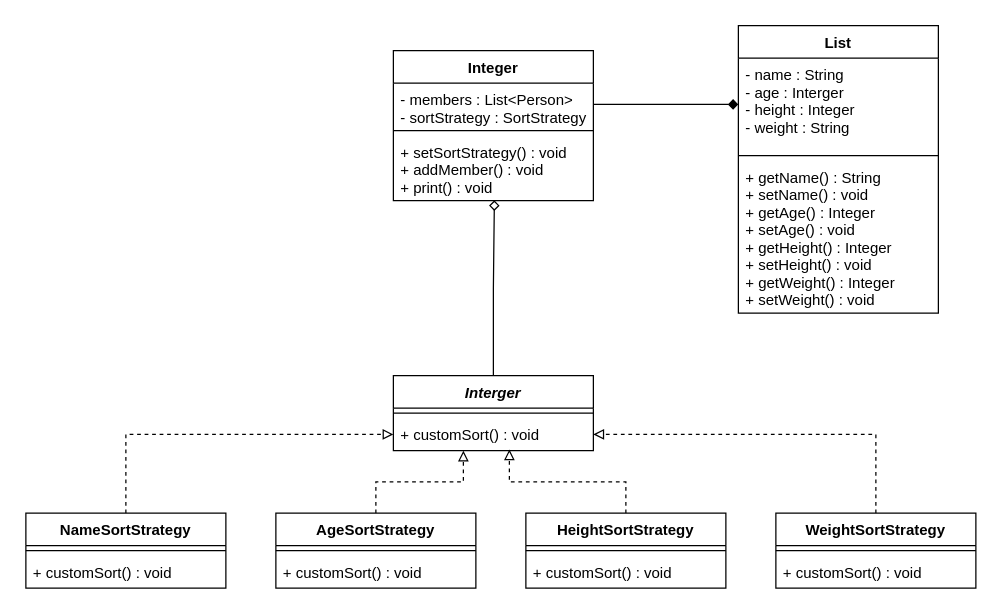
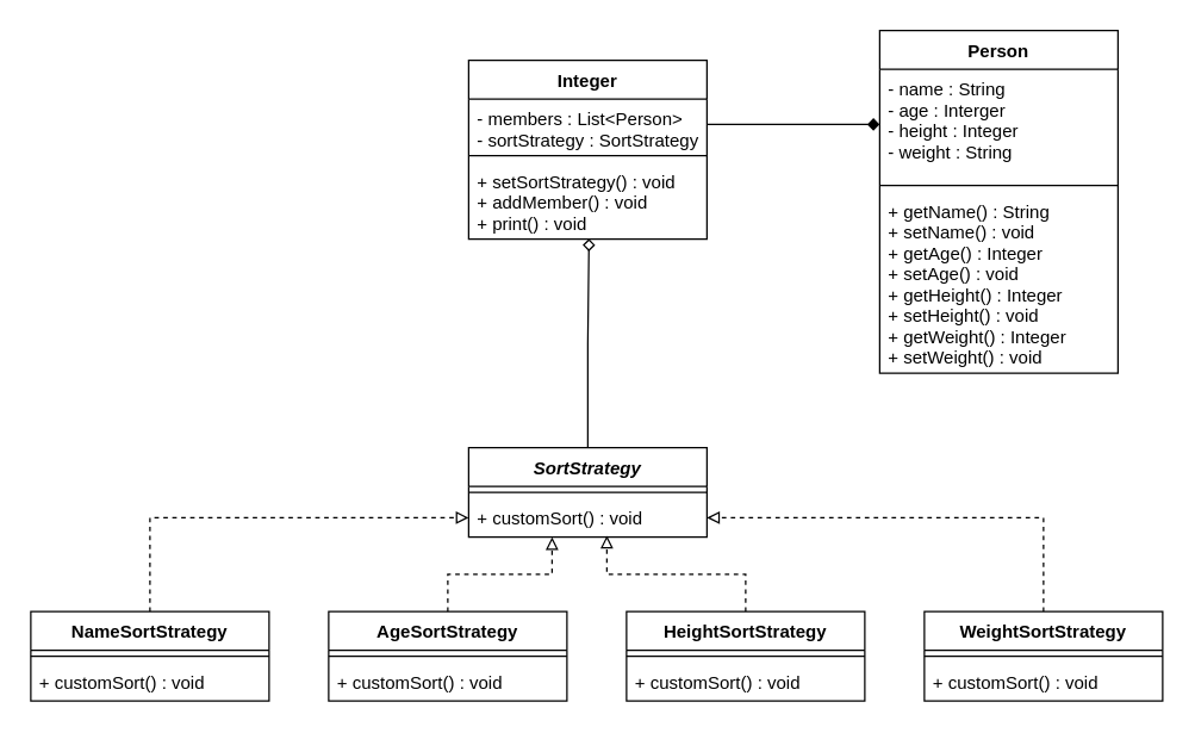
  <mxCell id="0" />
  <mxCell id="1" parent="0" />
- <mxCell id="2" value="List" style="swimlane;fontStyle=1;align=center;verticalAlign=top;childLayout=stackLayout;horizontal=1;startSize=26;horizontalStack=0;resizeParent=1;resizeParentMax=0;resizeLast=0;collapsible=1;marginBottom=0;" vertex="1" parent="1"><mxGeometry x="590" y="20" width="160" height="230" as="geometry" /></mxCell>
+ <mxCell id="2" value="Person" style="swimlane;fontStyle=1;align=center;verticalAlign=top;childLayout=stackLayout;horizontal=1;startSize=26;horizontalStack=0;resizeParent=1;resizeParentMax=0;resizeLast=0;collapsible=1;marginBottom=0;" vertex="1" parent="1"><mxGeometry x="590" y="20" width="160" height="230" as="geometry" /></mxCell>
  <mxCell id="3" value="- name : String&#10;- age : Interger&#10;- height : Integer&#10;- weight : String" style="text;strokeColor=none;fillColor=none;align=left;verticalAlign=top;spacingLeft=4;spacingRight=4;overflow=hidden;rotatable=0;points=[[0,0.5],[1,0.5]];portConstraint=eastwest;" vertex="1" parent="2"><mxGeometry y="26" width="160" height="74" as="geometry" /></mxCell>
  <mxCell id="4" value="" style="line;strokeWidth=1;fillColor=none;align=left;verticalAlign=middle;spacingTop=-1;spacingLeft=3;spacingRight=3;rotatable=0;labelPosition=right;points=[];portConstraint=eastwest;" vertex="1" parent="2"><mxGeometry y="100" width="160" height="8" as="geometry" /></mxCell>
  <mxCell id="5" value="+ getName() : String&#10;+ setName() : void&#10;+ getAge() : Integer&#10;+ setAge() : void&#10;+ getHeight() : Integer&#10;+ setHeight() : void&#10;+ getWeight() : Integer&#10;+ setWeight() : void" style="text;strokeColor=none;fillColor=none;align=left;verticalAlign=top;spacingLeft=4;spacingRight=4;overflow=hidden;rotatable=0;points=[[0,0.5],[1,0.5]];portConstraint=eastwest;" vertex="1" parent="2"><mxGeometry y="108" width="160" height="122" as="geometry" /></mxCell>
  <mxCell id="6" value="Integer" style="swimlane;fontStyle=1;align=center;verticalAlign=top;childLayout=stackLayout;horizontal=1;startSize=26;horizontalStack=0;resizeParent=1;resizeParentMax=0;resizeLast=0;collapsible=1;marginBottom=0;" vertex="1" parent="1"><mxGeometry x="314" y="40" width="160" height="120" as="geometry" /></mxCell>
  <mxCell id="7" value="- members : List&lt;Person&gt;&#10;- sortStrategy : SortStrategy" style="text;strokeColor=none;fillColor=none;align=left;verticalAlign=top;spacingLeft=4;spacingRight=4;overflow=hidden;rotatable=0;points=[[0,0.5],[1,0.5]];portConstraint=eastwest;" vertex="1" parent="6"><mxGeometry y="26" width="160" height="34" as="geometry" /></mxCell>
  <mxCell id="8" value="" style="line;strokeWidth=1;fillColor=none;align=left;verticalAlign=middle;spacingTop=-1;spacingLeft=3;spacingRight=3;rotatable=0;labelPosition=right;points=[];portConstraint=eastwest;" vertex="1" parent="6"><mxGeometry y="60" width="160" height="8" as="geometry" /></mxCell>
  <mxCell id="9" value="+ setSortStrategy() : void&#10;+ addMember() : void&#10;+ print() : void&#10;" style="text;strokeColor=none;fillColor=none;align=left;verticalAlign=top;spacingLeft=4;spacingRight=4;overflow=hidden;rotatable=0;points=[[0,0.5],[1,0.5]];portConstraint=eastwest;" vertex="1" parent="6"><mxGeometry y="68" width="160" height="52" as="geometry" /></mxCell>
  <mxCell id="10" style="edgeStyle=orthogonalEdgeStyle;rounded=0;orthogonalLoop=1;jettySize=auto;html=1;entryX=0.35;entryY=1;entryDx=0;entryDy=0;entryPerimeter=0;dashed=1;endArrow=block;endFill=0;" edge="1" parent="1" source="11" target="21"><mxGeometry relative="1" as="geometry" /></mxCell>
  <mxCell id="11" value="AgeSortStrategy" style="swimlane;fontStyle=1;align=center;verticalAlign=top;childLayout=stackLayout;horizontal=1;startSize=26;horizontalStack=0;resizeParent=1;resizeParentMax=0;resizeLast=0;collapsible=1;marginBottom=0;" vertex="1" parent="1"><mxGeometry x="220" y="410" width="160" height="60" as="geometry" /></mxCell>
  <mxCell id="12" value="" style="line;strokeWidth=1;fillColor=none;align=left;verticalAlign=middle;spacingTop=-1;spacingLeft=3;spacingRight=3;rotatable=0;labelPosition=right;points=[];portConstraint=eastwest;" vertex="1" parent="11"><mxGeometry y="26" width="160" height="8" as="geometry" /></mxCell>
  <mxCell id="13" value="+ customSort() : void" style="text;strokeColor=none;fillColor=none;align=left;verticalAlign=top;spacingLeft=4;spacingRight=4;overflow=hidden;rotatable=0;points=[[0,0.5],[1,0.5]];portConstraint=eastwest;" vertex="1" parent="11"><mxGeometry y="34" width="160" height="26" as="geometry" /></mxCell>
  <mxCell id="14" style="edgeStyle=orthogonalEdgeStyle;rounded=0;orthogonalLoop=1;jettySize=auto;html=1;entryX=1;entryY=0.5;entryDx=0;entryDy=0;dashed=1;endArrow=block;endFill=0;" edge="1" parent="1" source="15" target="21"><mxGeometry relative="1" as="geometry" /></mxCell>
  <mxCell id="15" value="WeightSortStrategy" style="swimlane;fontStyle=1;align=center;verticalAlign=top;childLayout=stackLayout;horizontal=1;startSize=26;horizontalStack=0;resizeParent=1;resizeParentMax=0;resizeLast=0;collapsible=1;marginBottom=0;" vertex="1" parent="1"><mxGeometry x="620" y="410" width="160" height="60" as="geometry" /></mxCell>
  <mxCell id="16" value="" style="line;strokeWidth=1;fillColor=none;align=left;verticalAlign=middle;spacingTop=-1;spacingLeft=3;spacingRight=3;rotatable=0;labelPosition=right;points=[];portConstraint=eastwest;" vertex="1" parent="15"><mxGeometry y="26" width="160" height="8" as="geometry" /></mxCell>
  <mxCell id="17" value="+ customSort() : void" style="text;strokeColor=none;fillColor=none;align=left;verticalAlign=top;spacingLeft=4;spacingRight=4;overflow=hidden;rotatable=0;points=[[0,0.5],[1,0.5]];portConstraint=eastwest;" vertex="1" parent="15"><mxGeometry y="34" width="160" height="26" as="geometry" /></mxCell>
  <mxCell id="18" style="edgeStyle=orthogonalEdgeStyle;rounded=0;orthogonalLoop=1;jettySize=auto;html=1;entryX=0.505;entryY=0.996;entryDx=0;entryDy=0;entryPerimeter=0;endArrow=diamond;endFill=0;" edge="1" parent="1" source="19" target="9"><mxGeometry relative="1" as="geometry" /></mxCell>
- <mxCell id="19" value="Interger" style="swimlane;fontStyle=3;align=center;verticalAlign=top;childLayout=stackLayout;horizontal=1;startSize=26;horizontalStack=0;resizeParent=1;resizeParentMax=0;resizeLast=0;collapsible=1;marginBottom=0;" vertex="1" parent="1"><mxGeometry x="314" y="300" width="160" height="60" as="geometry" /></mxCell>
+ <mxCell id="19" value="SortStrategy" style="swimlane;fontStyle=3;align=center;verticalAlign=top;childLayout=stackLayout;horizontal=1;startSize=26;horizontalStack=0;resizeParent=1;resizeParentMax=0;resizeLast=0;collapsible=1;marginBottom=0;" vertex="1" parent="1"><mxGeometry x="314" y="300" width="160" height="60" as="geometry" /></mxCell>
  <mxCell id="20" value="" style="line;strokeWidth=1;fillColor=none;align=left;verticalAlign=middle;spacingTop=-1;spacingLeft=3;spacingRight=3;rotatable=0;labelPosition=right;points=[];portConstraint=eastwest;" vertex="1" parent="19"><mxGeometry y="26" width="160" height="8" as="geometry" /></mxCell>
  <mxCell id="21" value="+ customSort() : void" style="text;strokeColor=none;fillColor=none;align=left;verticalAlign=top;spacingLeft=4;spacingRight=4;overflow=hidden;rotatable=0;points=[[0,0.5],[1,0.5]];portConstraint=eastwest;" vertex="1" parent="19"><mxGeometry y="34" width="160" height="26" as="geometry" /></mxCell>
  <mxCell id="22" style="edgeStyle=orthogonalEdgeStyle;rounded=0;orthogonalLoop=1;jettySize=auto;html=1;entryX=0;entryY=0.5;entryDx=0;entryDy=0;dashed=1;endArrow=block;endFill=0;" edge="1" parent="1" source="23" target="21"><mxGeometry relative="1" as="geometry" /></mxCell>
  <mxCell id="23" value="NameSortStrategy" style="swimlane;fontStyle=1;align=center;verticalAlign=top;childLayout=stackLayout;horizontal=1;startSize=26;horizontalStack=0;resizeParent=1;resizeParentMax=0;resizeLast=0;collapsible=1;marginBottom=0;" vertex="1" parent="1"><mxGeometry x="20" y="410" width="160" height="60" as="geometry" /></mxCell>
  <mxCell id="24" value="" style="line;strokeWidth=1;fillColor=none;align=left;verticalAlign=middle;spacingTop=-1;spacingLeft=3;spacingRight=3;rotatable=0;labelPosition=right;points=[];portConstraint=eastwest;" vertex="1" parent="23"><mxGeometry y="26" width="160" height="8" as="geometry" /></mxCell>
  <mxCell id="25" value="+ customSort() : void" style="text;strokeColor=none;fillColor=none;align=left;verticalAlign=top;spacingLeft=4;spacingRight=4;overflow=hidden;rotatable=0;points=[[0,0.5],[1,0.5]];portConstraint=eastwest;" vertex="1" parent="23"><mxGeometry y="34" width="160" height="26" as="geometry" /></mxCell>
  <mxCell id="26" style="edgeStyle=orthogonalEdgeStyle;rounded=0;orthogonalLoop=1;jettySize=auto;html=1;entryX=0.58;entryY=0.962;entryDx=0;entryDy=0;entryPerimeter=0;dashed=1;endArrow=block;endFill=0;" edge="1" parent="1" source="27" target="21"><mxGeometry relative="1" as="geometry" /></mxCell>
  <mxCell id="27" value="HeightSortStrategy" style="swimlane;fontStyle=1;align=center;verticalAlign=top;childLayout=stackLayout;horizontal=1;startSize=26;horizontalStack=0;resizeParent=1;resizeParentMax=0;resizeLast=0;collapsible=1;marginBottom=0;" vertex="1" parent="1"><mxGeometry x="420" y="410" width="160" height="60" as="geometry" /></mxCell>
  <mxCell id="28" value="" style="line;strokeWidth=1;fillColor=none;align=left;verticalAlign=middle;spacingTop=-1;spacingLeft=3;spacingRight=3;rotatable=0;labelPosition=right;points=[];portConstraint=eastwest;" vertex="1" parent="27"><mxGeometry y="26" width="160" height="8" as="geometry" /></mxCell>
  <mxCell id="29" value="+ customSort() : void" style="text;strokeColor=none;fillColor=none;align=left;verticalAlign=top;spacingLeft=4;spacingRight=4;overflow=hidden;rotatable=0;points=[[0,0.5],[1,0.5]];portConstraint=eastwest;" vertex="1" parent="27"><mxGeometry y="34" width="160" height="26" as="geometry" /></mxCell>
  <mxCell id="30" style="edgeStyle=orthogonalEdgeStyle;rounded=0;orthogonalLoop=1;jettySize=auto;html=1;entryX=0;entryY=0.5;entryDx=0;entryDy=0;endArrow=diamond;endFill=1;" edge="1" parent="1" source="7" target="3"><mxGeometry relative="1" as="geometry" /></mxCell>
